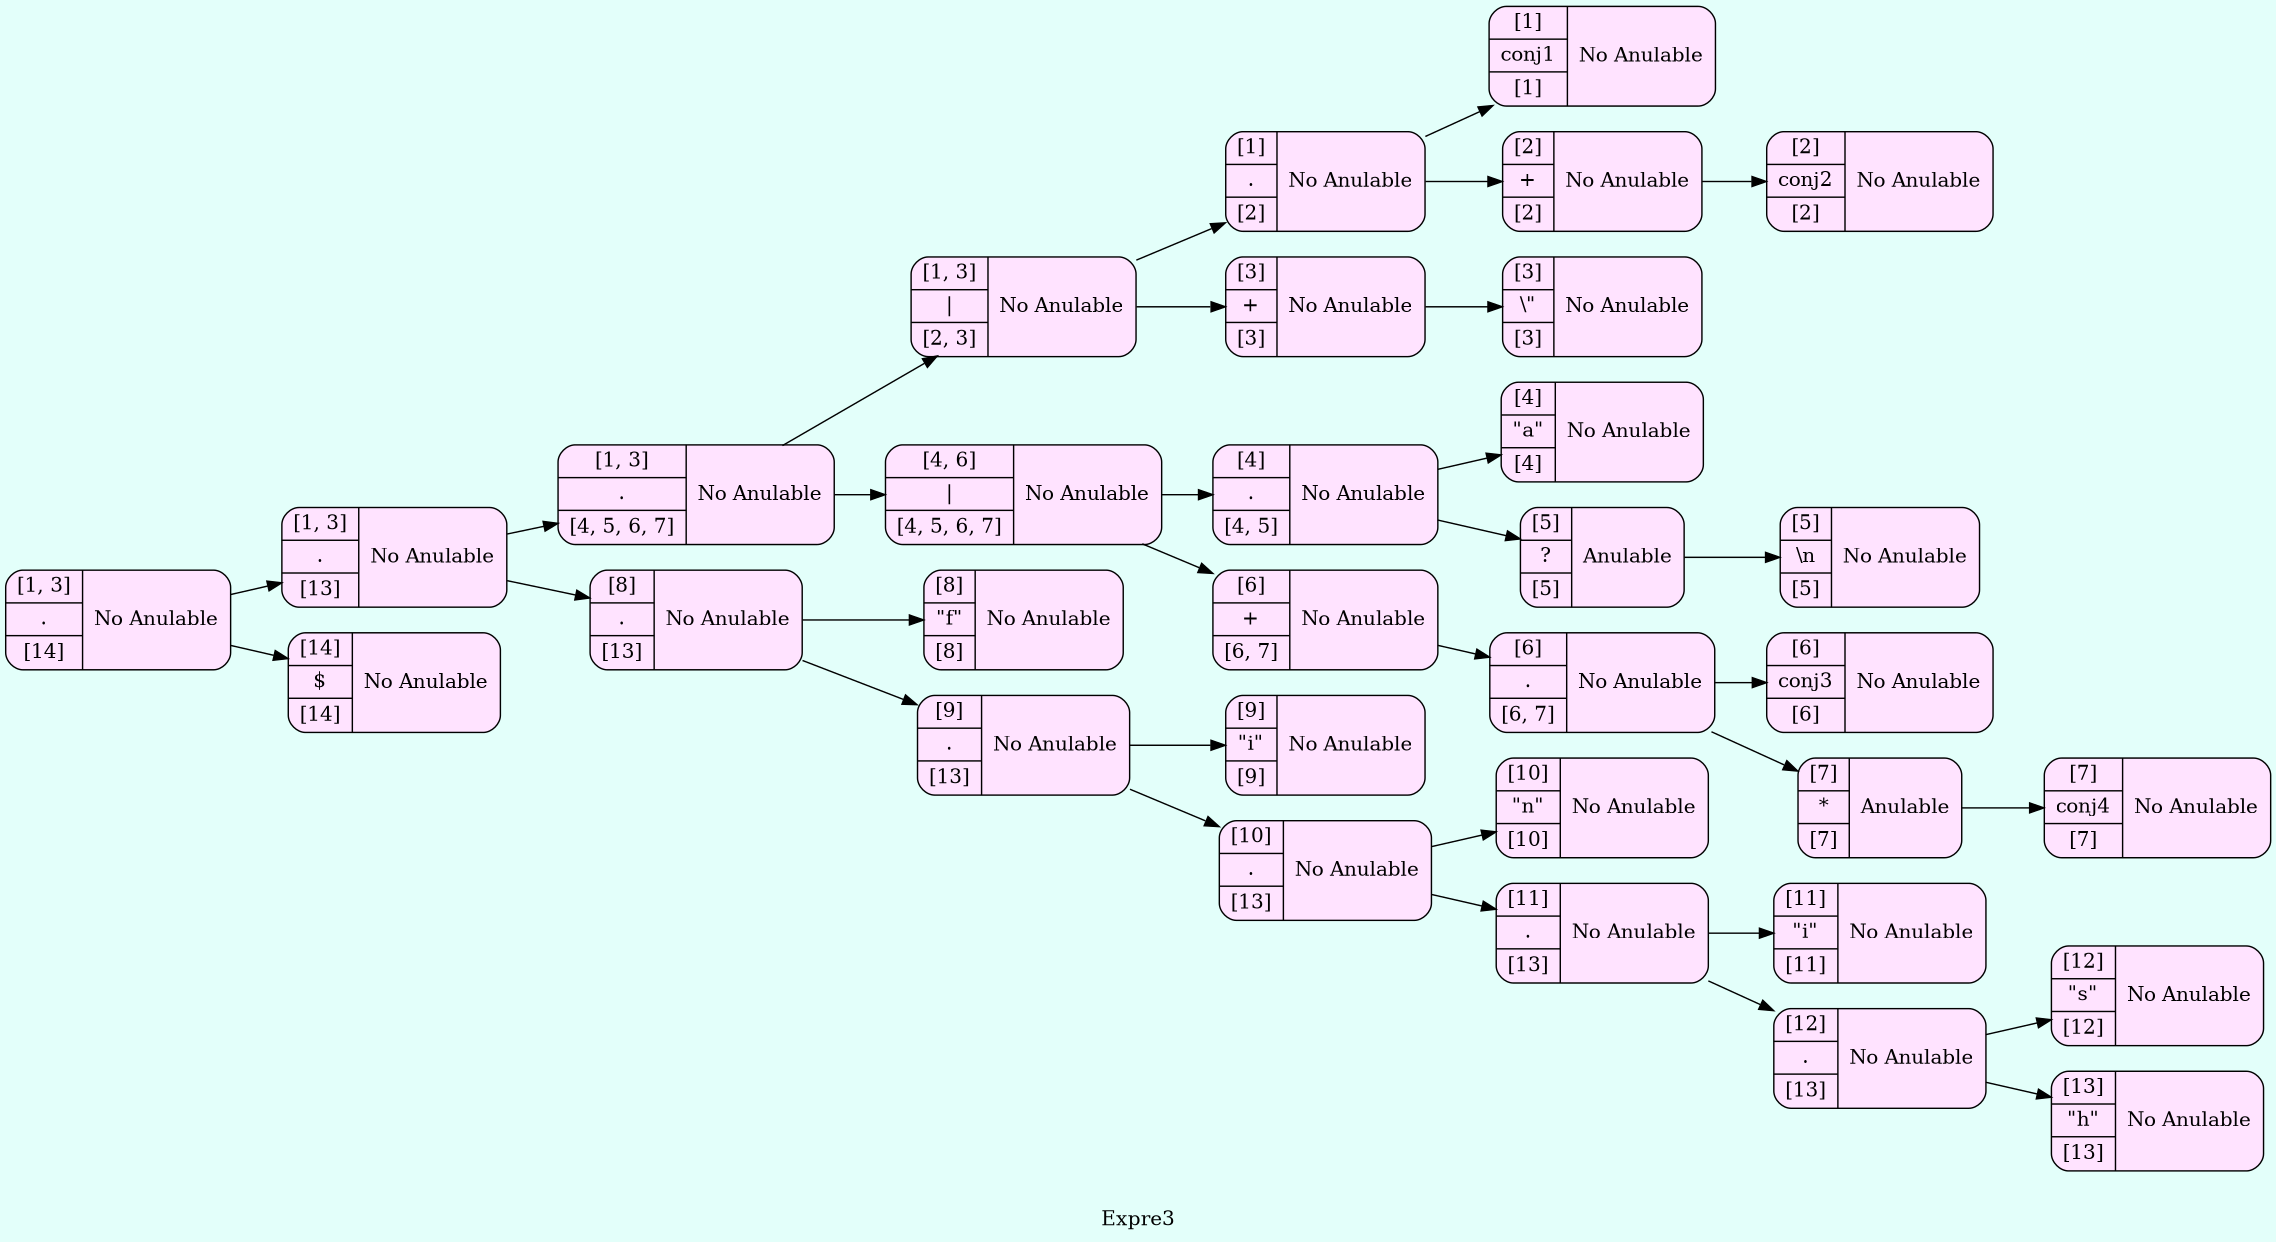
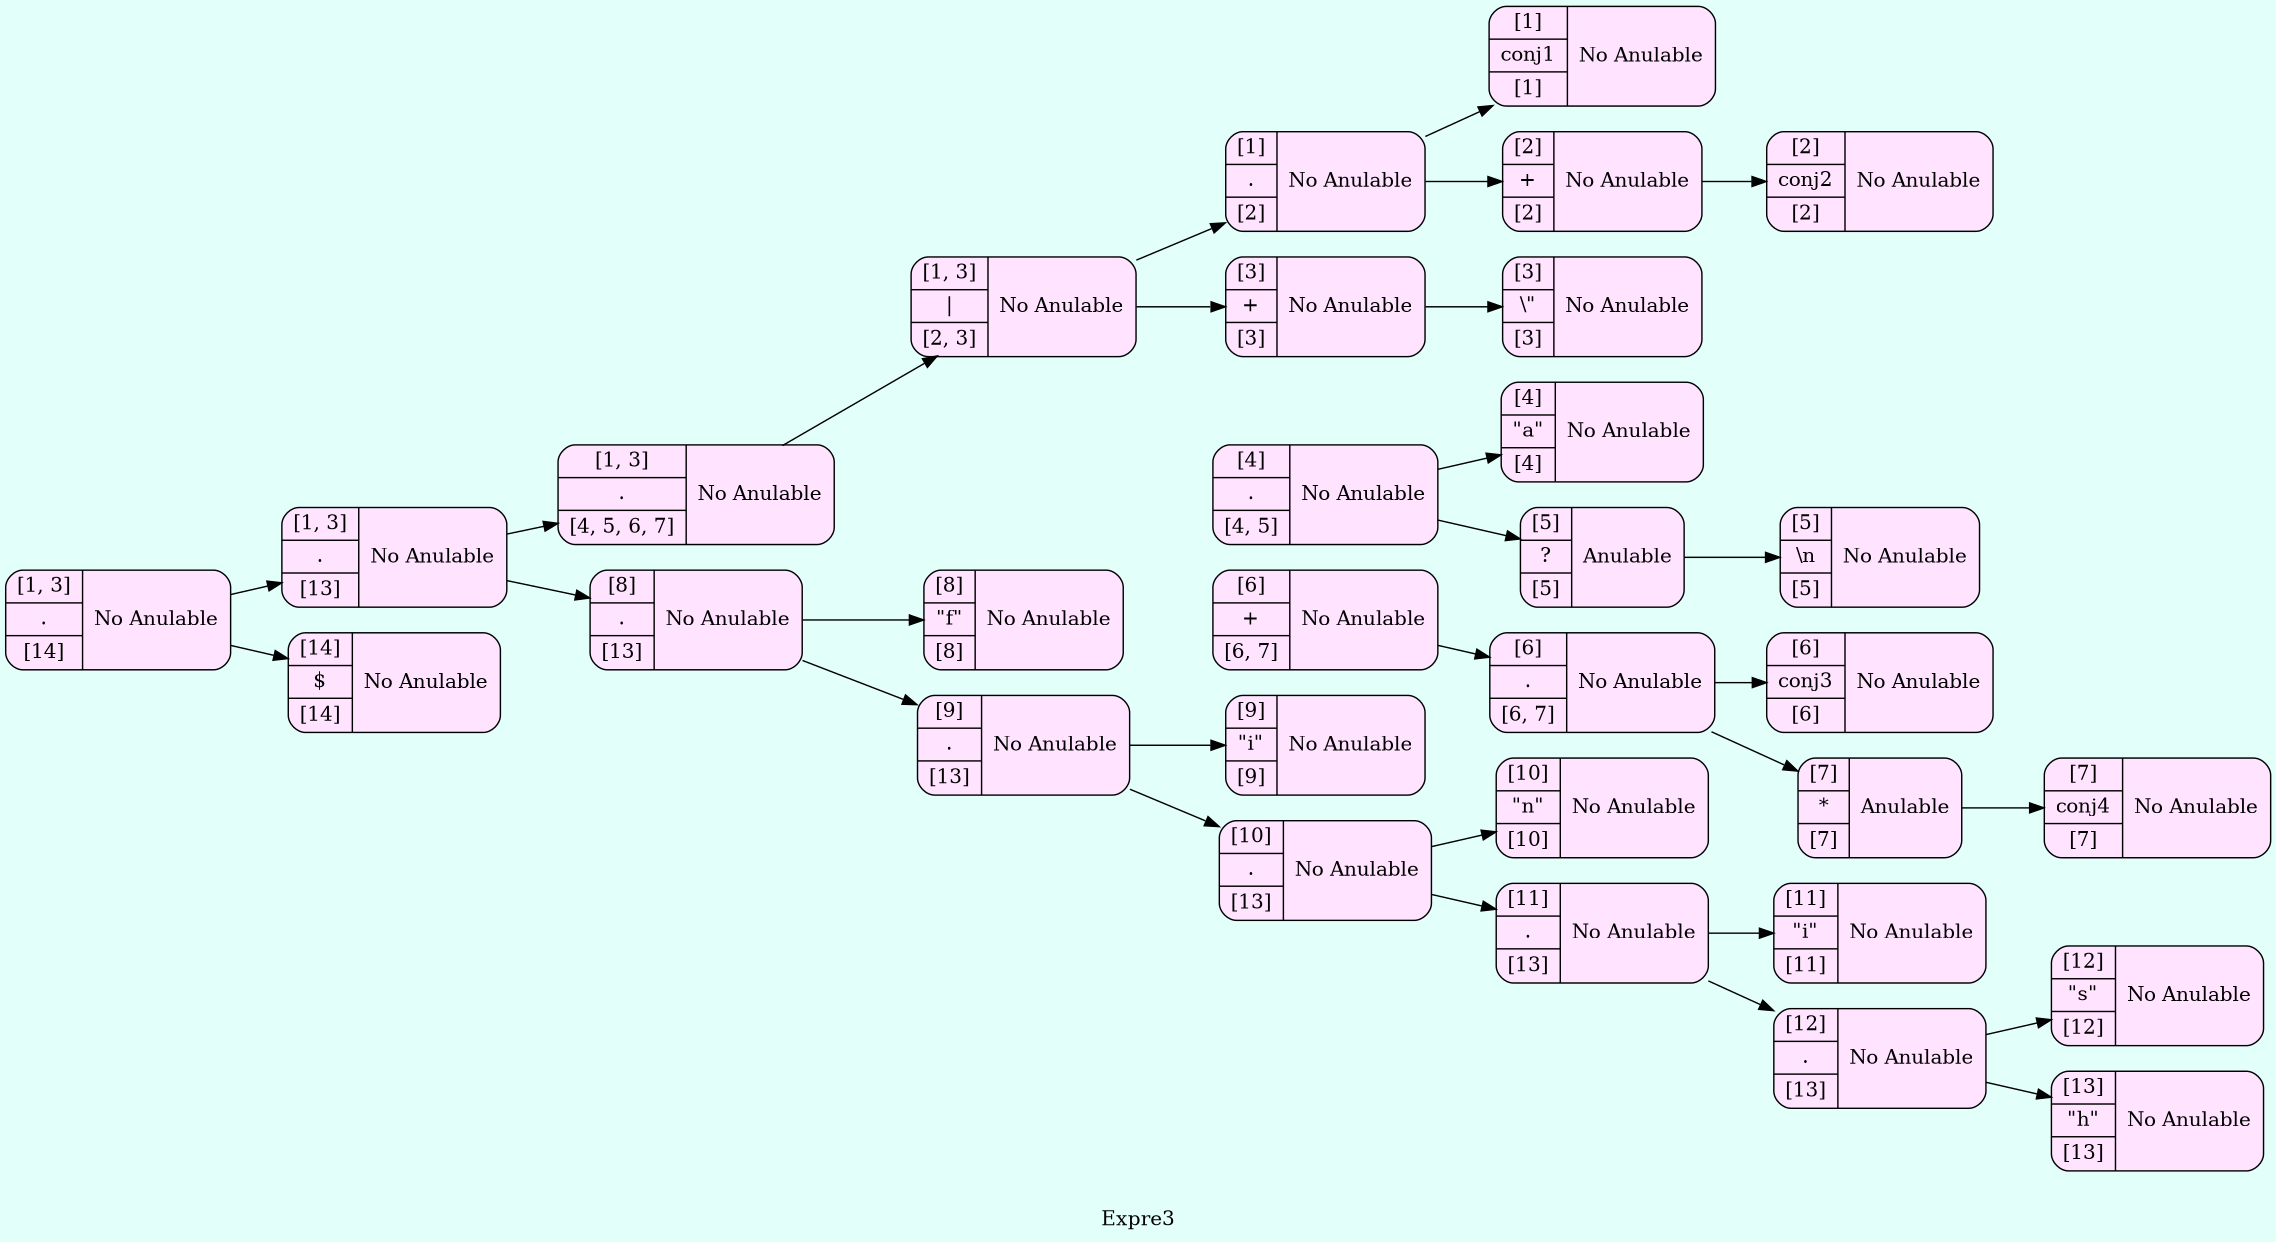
  digraph {
    bgcolor="#E3FFFA"
    label=Expre3
    rankdir=LR
    node [fillcolor="#FFE3FF" shape=Mrecord style=filled]
    n1 [label="{{[1, 3]|<here>.|[14]}|No Anulable}"]
    n2 [label="{{[1, 3]|<here>.|[13]}|No Anulable}"]
    n3 [label="{{[14]|<here>$|[14]}|No Anulable}"]
    n4 [label="{{[1, 3]|<here>.|[4, 5, 6, 7]}|No Anulable}"]
    n5 [label="{{[8]|<here>.|[13]}|No Anulable}"]
    n6 [label="{{[1, 3]|<here>\||[2, 3]}|No Anulable}"]
-   n7 [label="{{[4, 6]|<here>\||[4, 5, 6, 7]}|No Anulable}"]
    n8 [label="{{[1]|<here>.|[2]}|No Anulable}"]
    n9 [label="{{[3]|<here>+|[3]}|No Anulable}"]
    n10 [label="{{[1]|<here>conj1|[1]}|No Anulable}"]
    n11 [label="{{[2]|<here>+|[2]}|No Anulable}"]
    n12 [label="{{[2]|<here>conj2|[2]}|No Anulable}"]
    n13 [label="{{[3]|<here>\\\"|[3]}|No Anulable}"]
    n14 [label="{{[4]|<here>.|[4, 5]}|No Anulable}"]
    n15 [label="{{[6]|<here>+|[6, 7]}|No Anulable}"]
    n16 [label="{{[4]|<here>\"a\"|[4]}|No Anulable}"]
    n17 [label="{{[5]|<here>?|[5]}|Anulable}"]
    n18 [label="{{[5]|<here>\\n|[5]}|No Anulable}"]
    n19 [label="{{[6]|<here>.|[6, 7]}|No Anulable}"]
    n20 [label="{{[6]|<here>conj3|[6]}|No Anulable}"]
    n21 [label="{{[7]|<here>*|[7]}|Anulable}"]
    n22 [label="{{[7]|<here>conj4|[7]}|No Anulable}"]
    n23 [label="{{[8]|<here>\"f\"|[8]}|No Anulable}"]
    n24 [label="{{[9]|<here>.|[13]}|No Anulable}"]
    n25 [label="{{[9]|<here>\"i\"|[9]}|No Anulable}"]
    n26 [label="{{[10]|<here>.|[13]}|No Anulable}"]
    n27 [label="{{[10]|<here>\"n\"|[10]}|No Anulable}"]
    n28 [label="{{[11]|<here>.|[13]}|No Anulable}"]
    n29 [label="{{[11]|<here>\"i\"|[11]}|No Anulable}"]
    n30 [label="{{[12]|<here>.|[13]}|No Anulable}"]
    n31 [label="{{[12]|<here>\"s\"|[12]}|No Anulable}"]
    n32 [label="{{[13]|<here>\"h\"|[13]}|No Anulable}"]
    n1 -> n2
    n1 -> n3
    n2 -> n4
    n2 -> n5
    n4 -> n6
-   n4 -> n7
    n5 -> n23
    n5 -> n24
    n6 -> n8
    n6 -> n9
-   n7 -> n14
-   n7 -> n15
    n8 -> n10
    n8 -> n11
    n9 -> n13
    n11 -> n12
    n14 -> n16
    n14 -> n17
    n15 -> n19
    n17 -> n18
    n19 -> n20
    n19 -> n21
    n21 -> n22
    n24 -> n25
    n24 -> n26
    n26 -> n27
    n26 -> n28
    n28 -> n29
    n28 -> n30
    n30 -> n31
    n30 -> n32
  }
